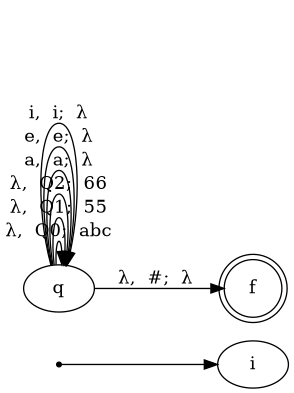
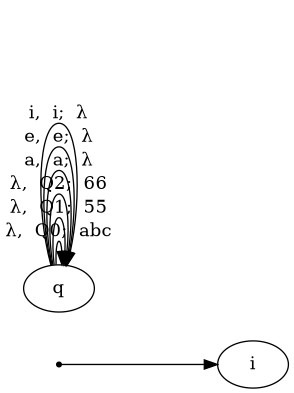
  digraph {
    rankdir=LR
    ini [shape=point]
    i
    q
-   f [shape=doublecircle]
    ini -> i
    q -> q [label="λ,  Q0;  abc"]
    q -> q [label="λ,  Q1;  55"]
    q -> q [label="λ,  Q2;  66"]
    q -> q [label="a,  a;  λ"]
    q -> q [label="e,  e;  λ"]
    q -> q [label="i,  i;  λ"]
-   q -> f [label="λ,  #;  λ"]
  }
